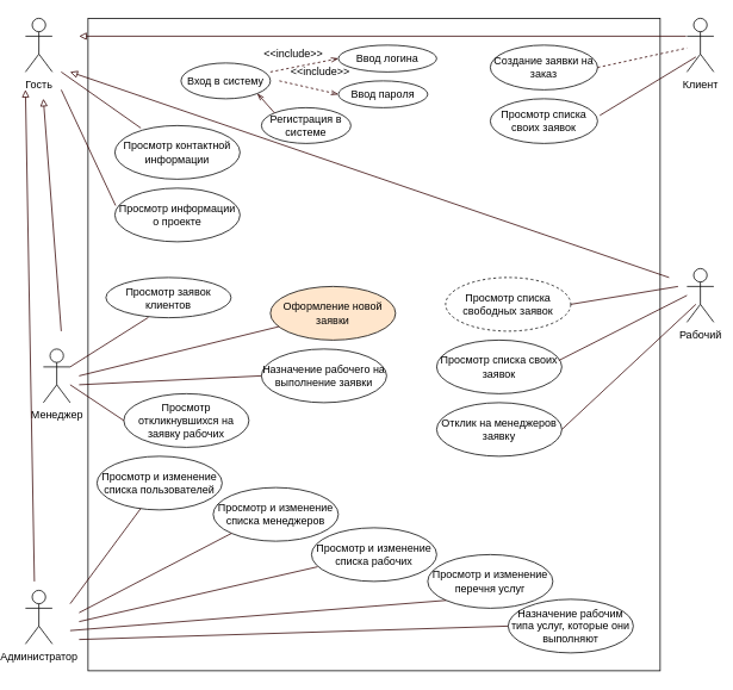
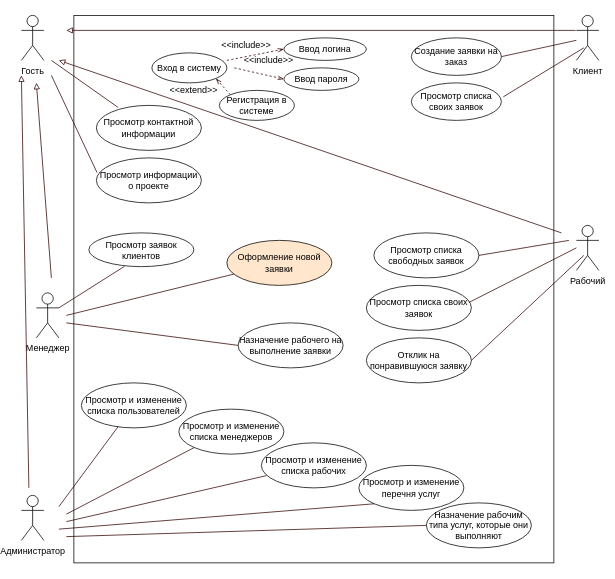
  <mxCell id="0" />
  <mxCell id="1" parent="0" />
  <mxCell id="2" value="&lt;span style=&quot;color: rgba(0 , 0 , 0 , 0) ; font-family: monospace ; font-size: 0px&quot;&gt;%3CmxGraphModel%3E%3Croot%3E%3CmxCell%20id%3D%220%22%2F%3E%3CmxCell%20id%3D%221%22%20parent%3D%220%22%2F%3E%3CmxCell%20id%3D%222%22%20value%3D%22%D0%9F%D1%80%D0%BE%D1%81%D0%BC%D0%BE%D1%82%D1%80%20%D0%B8%20%D0%B8%D0%B7%D0%BC%D0%B5%D0%BD%D0%B5%D0%BD%D0%B8%D0%B5%26amp%3Bnbsp%3B%22%20style%3D%22ellipse%3BwhiteSpace%3Dwrap%3Bhtml%3D1%3B%22%20vertex%3D%221%22%20parent%3D%221%22%3E%3CmxGeometry%20x%3D%22160%22%20y%3D%22585%22%20width%3D%22140%22%20height%3D%2260%22%20as%3D%22geometry%22%2F%3E%3C%2FmxCell%3E%3C%2Froot%3E%3C%2FmxGraphModel%3E&lt;/span&gt;" style="rounded=0;whiteSpace=wrap;html=1;" vertex="1" parent="1"><mxGeometry x="90" width="640" height="730" as="geometry" y="20" /></mxCell>
  <mxCell id="3" value="Гость" style="shape=umlActor;verticalLabelPosition=bottom;verticalAlign=top;html=1;outlineConnect=0;" vertex="1" parent="1"><mxGeometry x="20" width="30" height="60" as="geometry" y="20" /></mxCell>
  <mxCell id="4" value="Менеджер" style="shape=umlActor;verticalLabelPosition=bottom;verticalAlign=top;html=1;outlineConnect=0;" vertex="1" parent="1"><mxGeometry x="40" y="390" width="30" height="60" as="geometry" /></mxCell>
  <mxCell id="5" value="Рабочий" style="shape=umlActor;verticalLabelPosition=bottom;verticalAlign=top;html=1;outlineConnect=0;" vertex="1" parent="1"><mxGeometry x="760" y="300" width="30" height="60" as="geometry" /></mxCell>
  <mxCell id="6" value="Администратор" style="shape=umlActor;verticalLabelPosition=bottom;verticalAlign=top;html=1;outlineConnect=0;" vertex="1" parent="1"><mxGeometry x="20" y="660" width="30" height="60" as="geometry" /></mxCell>
  <mxCell id="7" value="Вход в систему" style="ellipse;whiteSpace=wrap;html=1;" vertex="1" parent="1"><mxGeometry x="194" y="70" width="100" height="40" as="geometry" /></mxCell>
  <mxCell id="8" value="Регистрация в системе" style="ellipse;whiteSpace=wrap;html=1;" vertex="1" parent="1"><mxGeometry x="284" y="120" width="100" height="40" as="geometry" /></mxCell>
  <mxCell id="9" value="Просмотр контактной информации" style="ellipse;whiteSpace=wrap;html=1;" vertex="1" parent="1"><mxGeometry x="120" y="140" width="140" height="60" as="geometry" /></mxCell>
  <mxCell id="10" value="Ввод логина" style="ellipse;whiteSpace=wrap;html=1;" vertex="1" parent="1"><mxGeometry x="370" y="50" width="110" height="30" as="geometry" /></mxCell>
  <mxCell id="11" value="Ввод пароля" style="ellipse;whiteSpace=wrap;html=1;" vertex="1" parent="1"><mxGeometry x="370" y="90" width="100" height="30" as="geometry" /></mxCell>
  <mxCell id="12" value="Просмотр информации о проекте" style="ellipse;whiteSpace=wrap;html=1;" vertex="1" parent="1"><mxGeometry x="120" y="210" width="140" height="60" as="geometry" /></mxCell>
  <mxCell id="13" value="Клиент" style="shape=umlActor;verticalLabelPosition=bottom;verticalAlign=top;html=1;outlineConnect=0;" vertex="1" parent="1"><mxGeometry x="760" width="30" height="60" as="geometry" y="20" /></mxCell>
  <mxCell id="14" value="Создание заявки на заказ" style="ellipse;whiteSpace=wrap;html=1;" vertex="1" parent="1"><mxGeometry x="540" y="50" width="120" height="50" as="geometry" /></mxCell>
  <mxCell id="15" value="Просмотр списка своих заявок" style="ellipse;whiteSpace=wrap;html=1;" vertex="1" parent="1"><mxGeometry x="540" y="110" width="120" height="50" as="geometry" /></mxCell>
  <mxCell id="16" value="Просмотр заявок клиентов" style="ellipse;whiteSpace=wrap;html=1;" vertex="1" parent="1"><mxGeometry x="110" y="310" width="140" height="45" as="geometry" /></mxCell>
  <mxCell id="17" value="Оформление новой заявки" style="ellipse;whiteSpace=wrap;html=1;fillColor=#ffe6cc;" vertex="1" parent="1"><mxGeometry x="294" y="320" width="140" height="60" as="geometry" /></mxCell>
- <mxCell id="18" value="Просмотр откликнувшихся на заявку рабочих" style="ellipse;whiteSpace=wrap;html=1;" vertex="1" parent="1"><mxGeometry x="130" y="440" width="140" height="60" as="geometry" /></mxCell>
- <mxCell id="19" value="Назначение рабочего на выполнение заявки" style="ellipse;whiteSpace=wrap;html=1;" vertex="1" parent="1"><mxGeometry x="284" y="390" width="140" height="60" as="geometry" /></mxCell>
- <mxCell id="20" value="Просмотр списка свободных заявок" style="ellipse;whiteSpace=wrap;html=1;dashed=1;" vertex="1" parent="1"><mxGeometry x="490" y="310" width="140" height="60" as="geometry" /></mxCell>
+ <mxCell id="19" value="Назначение рабочего на выполнение заявки" style="ellipse;whiteSpace=wrap;html=1;" vertex="1" parent="1"><mxGeometry x="309" y="430" width="140" height="60" as="geometry" /></mxCell>
+ <mxCell id="20" value="Просмотр списка свободных заявок" style="ellipse;whiteSpace=wrap;html=1;" vertex="1" parent="1"><mxGeometry x="490" y="310" width="140" height="60" as="geometry" /></mxCell>
  <mxCell id="21" value="Просмотр списка своих заявок" style="ellipse;whiteSpace=wrap;html=1;" vertex="1" parent="1"><mxGeometry x="480" y="380" width="140" height="60" as="geometry" /></mxCell>
- <mxCell id="22" value="Отклик на менеджеров заявку" style="ellipse;whiteSpace=wrap;html=1;" vertex="1" parent="1"><mxGeometry x="480" y="450" width="140" height="60" as="geometry" /></mxCell>
+ <mxCell id="22" value="Отклик на понравившуюся заявку" style="ellipse;whiteSpace=wrap;html=1;" vertex="1" parent="1"><mxGeometry x="480" y="450" width="140" height="60" as="geometry" /></mxCell>
  <mxCell id="23" value="Просмотр и изменение списка пользователей" style="ellipse;whiteSpace=wrap;html=1;" vertex="1" parent="1"><mxGeometry x="100" y="510" width="140" height="60" as="geometry" /></mxCell>
  <mxCell id="24" value="Просмотр и изменение списка менеджеров" style="ellipse;whiteSpace=wrap;html=1;" vertex="1" parent="1"><mxGeometry x="230" y="545" width="140" height="60" as="geometry" /></mxCell>
  <mxCell id="25" value="Просмотр и изменение списка рабочих" style="ellipse;whiteSpace=wrap;html=1;" vertex="1" parent="1"><mxGeometry x="340" y="590" width="140" height="60" as="geometry" /></mxCell>
  <mxCell id="26" value="Просмотр и изменение перечня услуг" style="ellipse;whiteSpace=wrap;html=1;" vertex="1" parent="1"><mxGeometry x="470" y="620" width="140" height="60" as="geometry" /></mxCell>
  <mxCell id="27" value="Назначение рабочим типа услуг, которые они выполняют" style="ellipse;whiteSpace=wrap;html=1;" vertex="1" parent="1"><mxGeometry x="560" y="670" width="140" height="60" as="geometry" /></mxCell>
  <mxCell id="28" value="" style="endArrow=block;html=1;endFill=0;shadow=0;fillColor=#fff2cc;strokeColor=#330000;" edge="1" parent="1"><mxGeometry width="50" height="50" relative="1" as="geometry"><mxPoint x="30" y="650" as="sourcePoint" /><mxPoint x="20" y="100" as="targetPoint" /></mxGeometry></mxCell>
  <mxCell id="29" value="" style="endArrow=block;html=1;endFill=0;shadow=0;fillColor=#fff2cc;strokeColor=#330000;" edge="1" parent="1"><mxGeometry width="50" height="50" relative="1" as="geometry"><mxPoint x="60" y="370" as="sourcePoint" /><mxPoint x="40" y="110" as="targetPoint" /></mxGeometry></mxCell>
  <mxCell id="30" value="" style="endArrow=block;html=1;endFill=0;shadow=0;fillColor=#fff2cc;strokeColor=#330000;" edge="1" parent="1"><mxGeometry width="50" height="50" relative="1" as="geometry"><mxPoint x="759" y="40" as="sourcePoint" /><mxPoint x="80" y="40" as="targetPoint" /></mxGeometry></mxCell>
  <mxCell id="31" value="" style="endArrow=block;html=1;endFill=0;shadow=0;fillColor=#fff2cc;strokeColor=#330000;" edge="1" parent="1"><mxGeometry width="50" height="50" relative="1" as="geometry"><mxPoint x="740" y="310" as="sourcePoint" /><mxPoint x="70" y="80" as="targetPoint" /></mxGeometry></mxCell>
  <mxCell id="32" value="" style="endArrow=openThin;html=1;shadow=0;strokeColor=#330000;dashed=1;endFill=0;entryX=0;entryY=0.5;entryDx=0;entryDy=0;" edge="1" parent="1" target="10"><mxGeometry width="50" height="50" relative="1" as="geometry"><mxPoint x="294" y="80" as="sourcePoint" /><mxPoint x="370" y="40" as="targetPoint" /></mxGeometry></mxCell>
  <mxCell id="33" value="" style="endArrow=openThin;html=1;shadow=0;strokeColor=#330000;dashed=1;endFill=0;entryX=0;entryY=0.5;entryDx=0;entryDy=0;" edge="1" parent="1" target="11"><mxGeometry width="50" height="50" relative="1" as="geometry"><mxPoint x="304" y="90" as="sourcePoint" /><mxPoint x="380" y="75" as="targetPoint" /></mxGeometry></mxCell>
- <mxCell id="34" value="" style="endArrow=openThin;html=1;shadow=0;strokeColor=#330000;dashed=0;endFill=0;entryX=1;entryY=1;entryDx=0;entryDy=0;exitX=0;exitY=0;exitDx=0;exitDy=0;" edge="1" parent="1" source="8" target="7"><mxGeometry width="50" height="50" relative="1" as="geometry"><mxPoint x="314" y="100" as="sourcePoint" /><mxPoint x="390" y="85" as="targetPoint" /></mxGeometry></mxCell>
+ <mxCell id="34" value="" style="endArrow=openThin;html=1;shadow=0;strokeColor=#330000;dashed=1;endFill=0;entryX=1;entryY=1;entryDx=0;entryDy=0;exitX=0;exitY=0;exitDx=0;exitDy=0;" edge="1" parent="1" source="8" target="7"><mxGeometry width="50" height="50" relative="1" as="geometry"><mxPoint x="314" y="100" as="sourcePoint" /><mxPoint x="390" y="85" as="targetPoint" /></mxGeometry></mxCell>
  <mxCell id="35" value="&amp;lt;&amp;lt;include&amp;gt;&amp;gt;" style="text;html=1;strokeColor=none;fillColor=none;align=center;verticalAlign=middle;whiteSpace=wrap;rounded=0;" vertex="1" parent="1"><mxGeometry x="300" y="50" width="40" height="20" as="geometry" /></mxCell>
  <mxCell id="36" value="&amp;lt;&amp;lt;include&amp;gt;&amp;gt;" style="text;html=1;strokeColor=none;fillColor=none;align=center;verticalAlign=middle;whiteSpace=wrap;rounded=0;" vertex="1" parent="1"><mxGeometry x="330" y="70" width="40" height="20" as="geometry" /></mxCell>
+ <mxCell id="37" value="&amp;lt;&amp;lt;extend&amp;gt;&amp;gt;" style="text;html=1;strokeColor=none;fillColor=none;align=center;verticalAlign=middle;whiteSpace=wrap;rounded=0;" vertex="1" parent="1"><mxGeometry x="230" y="110" width="40" height="20" as="geometry" /></mxCell>
  <mxCell id="38" value="" style="endArrow=none;html=1;shadow=0;strokeColor=#330000;" edge="1" parent="1" target="23"><mxGeometry width="50" height="50" relative="1" as="geometry"><mxPoint x="70" y="675" as="sourcePoint" /><mxPoint x="120" y="625" as="targetPoint" /></mxGeometry></mxCell>
  <mxCell id="39" value="" style="endArrow=none;html=1;shadow=0;strokeColor=#330000;entryX=0;entryY=1;entryDx=0;entryDy=0;" edge="1" parent="1" target="24"><mxGeometry width="50" height="50" relative="1" as="geometry"><mxPoint x="80" y="685" as="sourcePoint" /><mxPoint x="158.819" y="578.594" as="targetPoint" /></mxGeometry></mxCell>
  <mxCell id="40" value="" style="endArrow=none;html=1;shadow=0;strokeColor=#330000;entryX=0.048;entryY=0.728;entryDx=0;entryDy=0;entryPerimeter=0;" edge="1" parent="1" target="25"><mxGeometry width="50" height="50" relative="1" as="geometry"><mxPoint x="80" y="695" as="sourcePoint" /><mxPoint x="168.819" y="588.594" as="targetPoint" /></mxGeometry></mxCell>
  <mxCell id="41" value="" style="endArrow=none;html=1;shadow=0;strokeColor=#330000;entryX=0;entryY=1;entryDx=0;entryDy=0;" edge="1" parent="1" target="26"><mxGeometry width="50" height="50" relative="1" as="geometry"><mxPoint x="70" y="705" as="sourcePoint" /><mxPoint x="178.819" y="598.594" as="targetPoint" /></mxGeometry></mxCell>
  <mxCell id="42" value="" style="endArrow=none;html=1;shadow=0;strokeColor=#330000;entryX=0;entryY=0.5;entryDx=0;entryDy=0;" edge="1" parent="1" target="27"><mxGeometry width="50" height="50" relative="1" as="geometry"><mxPoint x="80" y="715" as="sourcePoint" /><mxPoint x="188.819" y="608.594" as="targetPoint" /></mxGeometry></mxCell>
- <mxCell id="43" value="" style="endArrow=none;html=1;shadow=0;strokeColor=#330000;entryX=0;entryY=0.5;entryDx=0;entryDy=0;" edge="1" parent="1" source="4" target="18"><mxGeometry width="50" height="50" relative="1" as="geometry"><mxPoint x="80" y="685" as="sourcePoint" /><mxPoint x="158.819" y="578.594" as="targetPoint" /></mxGeometry></mxCell>
  <mxCell id="44" value="" style="endArrow=none;html=1;shadow=0;strokeColor=#330000;entryX=0;entryY=0.5;entryDx=0;entryDy=0;" edge="1" parent="1" target="19"><mxGeometry width="50" height="50" relative="1" as="geometry"><mxPoint x="80" y="430" as="sourcePoint" /><mxPoint x="130" y="470" as="targetPoint" /></mxGeometry></mxCell>
  <mxCell id="45" value="" style="endArrow=none;html=1;shadow=0;strokeColor=#330000;" edge="1" parent="1" target="17"><mxGeometry width="50" height="50" relative="1" as="geometry"><mxPoint x="80" y="420" as="sourcePoint" /><mxPoint x="294" y="430" as="targetPoint" /></mxGeometry></mxCell>
  <mxCell id="46" value="" style="endArrow=none;html=1;shadow=0;strokeColor=#330000;entryX=0.339;entryY=0.992;entryDx=0;entryDy=0;entryPerimeter=0;exitX=1;exitY=0.333;exitDx=0;exitDy=0;exitPerimeter=0;" edge="1" parent="1" source="4" target="16"><mxGeometry width="50" height="50" relative="1" as="geometry"><mxPoint x="90" y="430" as="sourcePoint" /><mxPoint x="313.355" y="374.983" as="targetPoint" /></mxGeometry></mxCell>
  <mxCell id="47" value="" style="endArrow=none;html=1;shadow=0;strokeColor=#330000;entryX=0.208;entryY=0.047;entryDx=0;entryDy=0;entryPerimeter=0;" edge="1" parent="1" target="9"><mxGeometry width="50" height="50" relative="1" as="geometry"><mxPoint x="60" y="80" as="sourcePoint" /><mxPoint x="323.355" y="384.983" as="targetPoint" /></mxGeometry></mxCell>
  <mxCell id="48" value="" style="endArrow=none;html=1;shadow=0;strokeColor=#330000;entryX=0.006;entryY=0.325;entryDx=0;entryDy=0;entryPerimeter=0;" edge="1" parent="1" target="12"><mxGeometry width="50" height="50" relative="1" as="geometry"><mxPoint x="60" y="100" as="sourcePoint" /><mxPoint x="159.12" y="152.82" as="targetPoint" /></mxGeometry></mxCell>
- <mxCell id="49" value="" style="endArrow=none;html=1;shadow=0;strokeColor=#330000;exitX=1;exitY=0.5;exitDx=0;exitDy=0;dashed=1;" edge="1" parent="1" source="14" target="13"><mxGeometry width="50" height="50" relative="1" as="geometry"><mxPoint x="80" y="100" as="sourcePoint" /><mxPoint x="169.12" y="162.82" as="targetPoint" /></mxGeometry></mxCell>
+ <mxCell id="49" value="" style="endArrow=none;html=1;shadow=0;strokeColor=#330000;exitX=1;exitY=0.5;exitDx=0;exitDy=0;" edge="1" parent="1" source="14" target="13"><mxGeometry width="50" height="50" relative="1" as="geometry"><mxPoint x="80" y="100" as="sourcePoint" /><mxPoint x="169.12" y="162.82" as="targetPoint" /></mxGeometry></mxCell>
  <mxCell id="50" value="" style="endArrow=none;html=1;shadow=0;strokeColor=#330000;exitX=1.021;exitY=0.373;exitDx=0;exitDy=0;exitPerimeter=0;" edge="1" parent="1" source="15"><mxGeometry width="50" height="50" relative="1" as="geometry"><mxPoint x="670" y="85" as="sourcePoint" /><mxPoint x="770" y="63.261" as="targetPoint" /></mxGeometry></mxCell>
  <mxCell id="51" value="" style="endArrow=none;html=1;shadow=0;strokeColor=#330000;exitX=1;exitY=0.5;exitDx=0;exitDy=0;" edge="1" parent="1" source="20"><mxGeometry width="50" height="50" relative="1" as="geometry"><mxPoint x="680" y="95" as="sourcePoint" /><mxPoint x="750" y="320" as="targetPoint" /></mxGeometry></mxCell>
  <mxCell id="52" value="" style="endArrow=none;html=1;shadow=0;strokeColor=#330000;exitX=0.976;exitY=0.381;exitDx=0;exitDy=0;exitPerimeter=0;" edge="1" parent="1" source="21"><mxGeometry width="50" height="50" relative="1" as="geometry"><mxPoint x="640" y="350" as="sourcePoint" /><mxPoint x="760" y="330" as="targetPoint" /></mxGeometry></mxCell>
  <mxCell id="53" value="" style="endArrow=none;html=1;shadow=0;strokeColor=#330000;exitX=1;exitY=0.5;exitDx=0;exitDy=0;" edge="1" parent="1" source="22"><mxGeometry width="50" height="50" relative="1" as="geometry"><mxPoint x="650" y="360" as="sourcePoint" /><mxPoint x="770" y="340" as="targetPoint" /></mxGeometry></mxCell>
